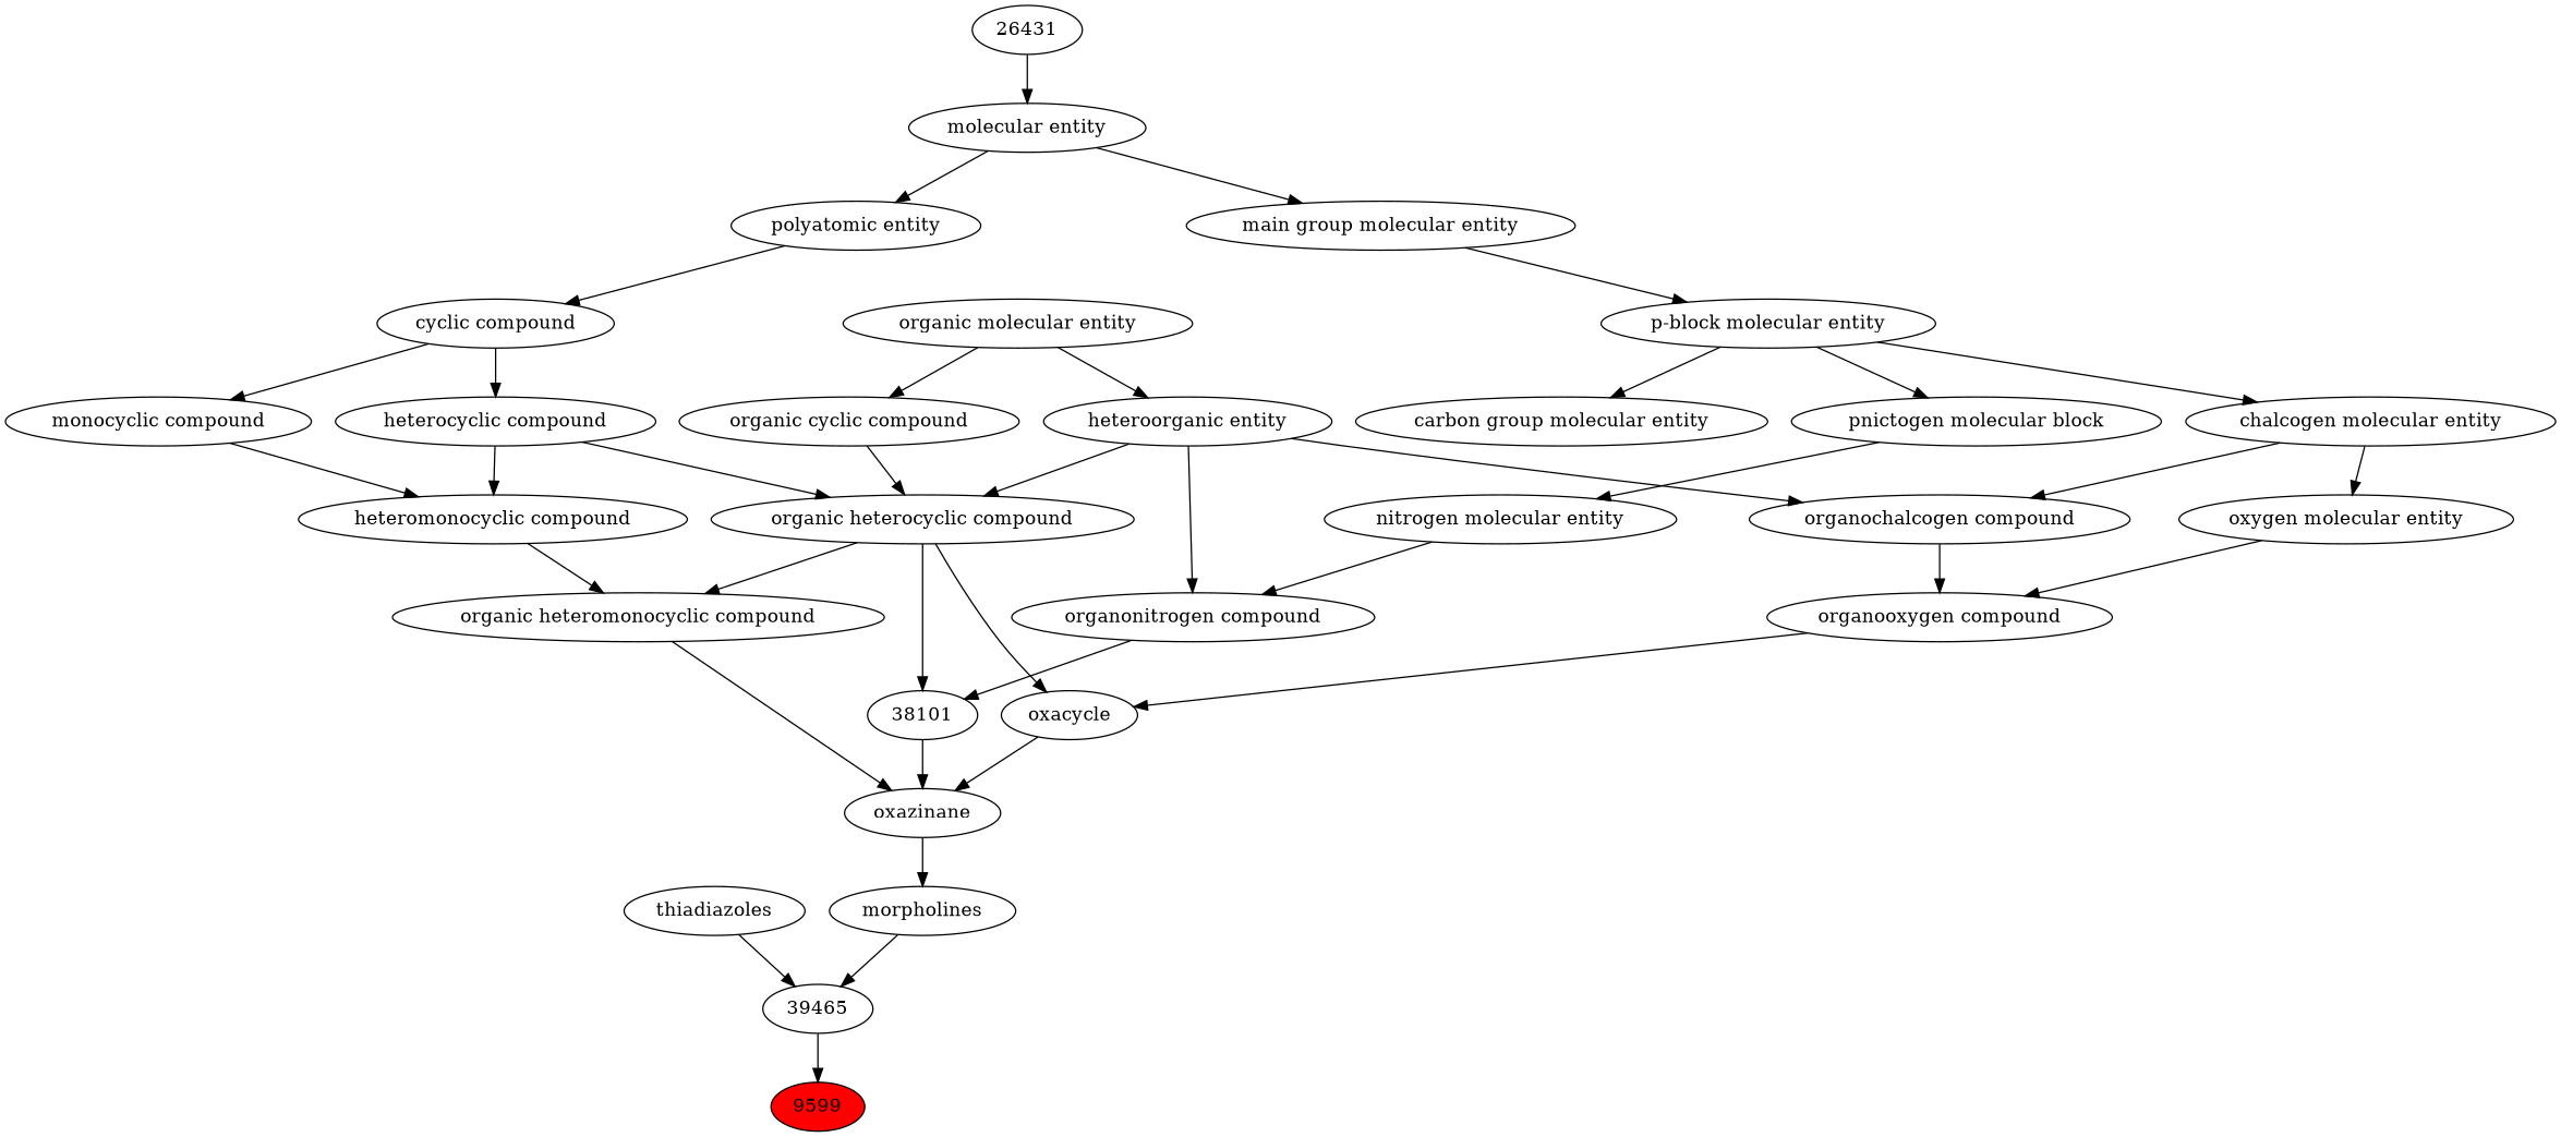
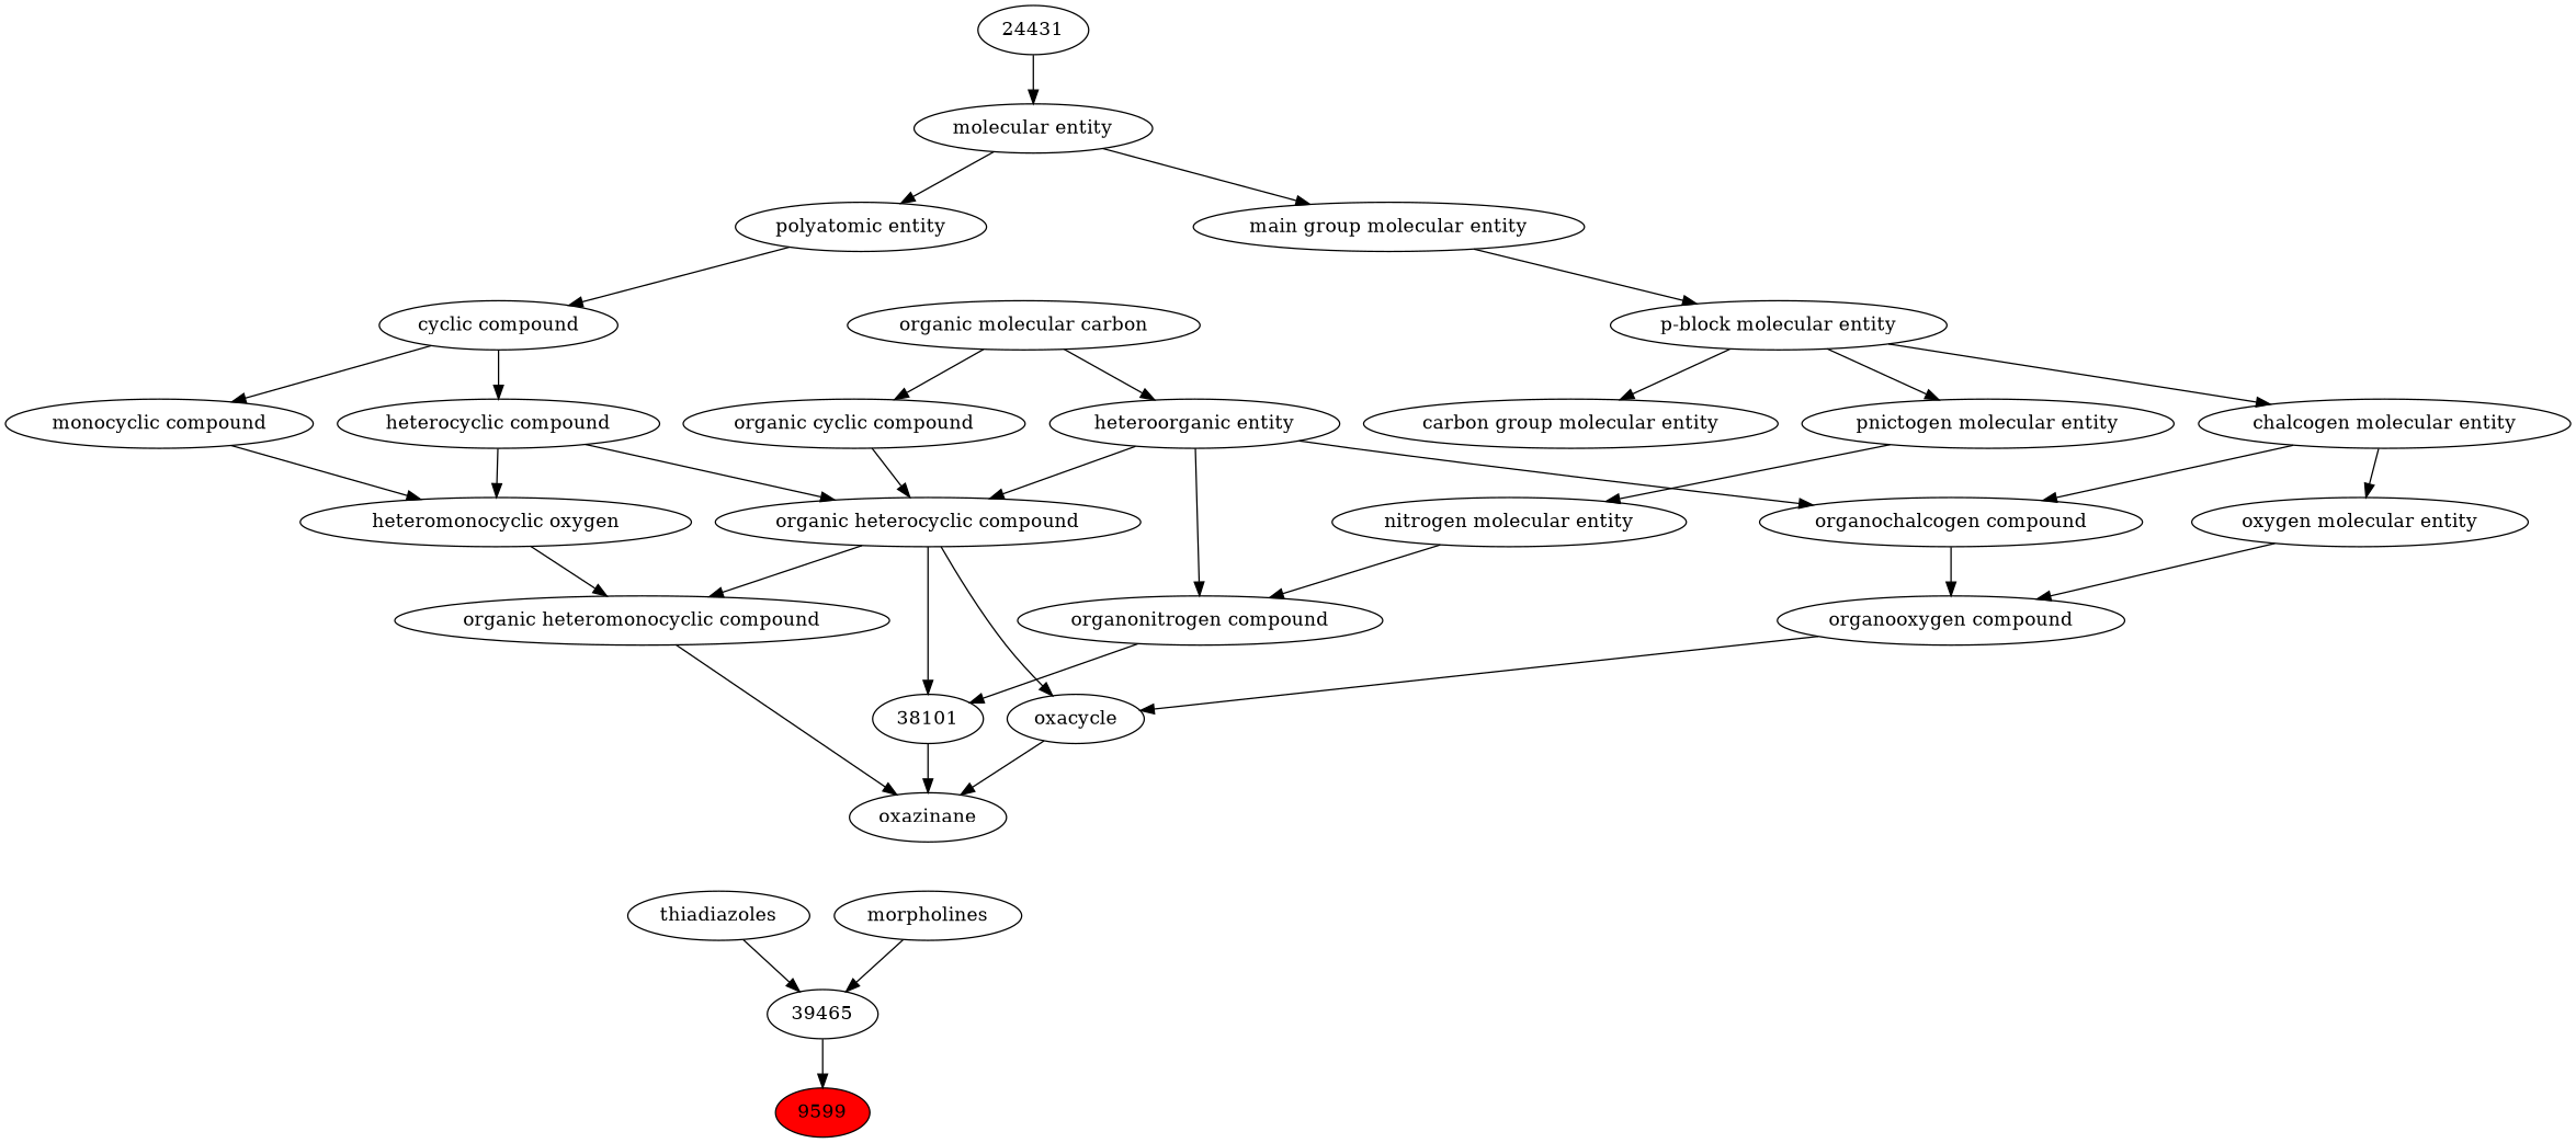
  digraph {
    n1 [fillcolor=red label=9599 style=filled]
    n2 [label=39465]
    n3 [label=thiadiazoles]
    n4 [label=morpholines]
    n5 [label="organic heteromonocyclic compound"]
    n6 [label=oxazinane]
-   n7 [label="heteromonocyclic compound"]
+   n7 [label="heteromonocyclic oxygen"]
    n8 [label="organic heterocyclic compound"]
    n9 [label=38101]
    n10 [label=oxacycle]
    n11 [label="heterocyclic compound"]
    n12 [label="monocyclic compound"]
    n13 [label="heteroorganic entity"]
    n14 [label="organonitrogen compound"]
    n15 [label="organochalcogen compound"]
    n16 [label="organooxygen compound"]
    n17 [label="organic cyclic compound"]
    n18 [label="cyclic compound"]
-   n19 [label="organic molecular entity"]
+   n19 [label="organic molecular carbon"]
    n20 [label="nitrogen molecular entity"]
    n21 [label="oxygen molecular entity"]
    n22 [label="polyatomic entity"]
    n23 [label="carbon group molecular entity"]
-   n24 [label="pnictogen molecular block"]
+   n24 [label="pnictogen molecular entity"]
    n25 [label="chalcogen molecular entity"]
    n26 [label="molecular entity"]
    n27 [label="main group molecular entity"]
    n28 [label="p-block molecular entity"]
-   n29 [label=26431]
+   n29 [label=24431]
    n2 -> n1
    n3 -> n2
    n4 -> n2
    n5 -> n6
-   n6 -> n4
    n7 -> n5
    n8 -> n5
    n8 -> n9
    n8 -> n10
    n9 -> n6
    n10 -> n6
    n11 -> n7
    n11 -> n8
    n12 -> n7
    n13 -> n8
    n13 -> n14
    n13 -> n15
    n14 -> n9
    n15 -> n16
    n16 -> n10
    n17 -> n8
    n18 -> n11
    n18 -> n12
    n19 -> n13
    n19 -> n17
    n20 -> n14
    n21 -> n16
    n22 -> n18
    n24 -> n20
    n25 -> n15
    n25 -> n21
    n26 -> n22
    n26 -> n27
    n27 -> n28
    n28 -> n23
    n28 -> n24
    n28 -> n25
    n29 -> n26
  }
